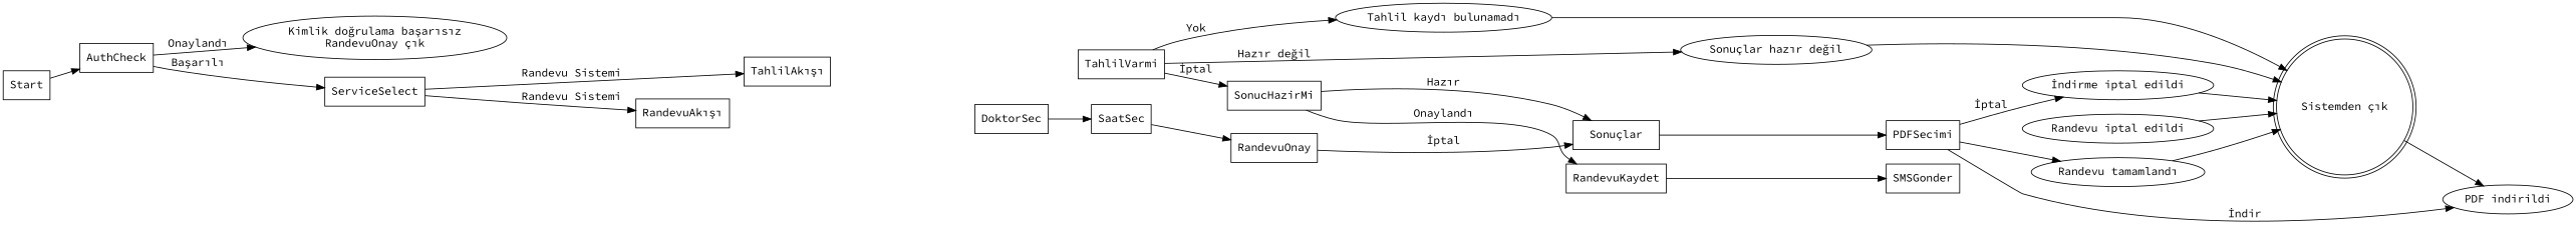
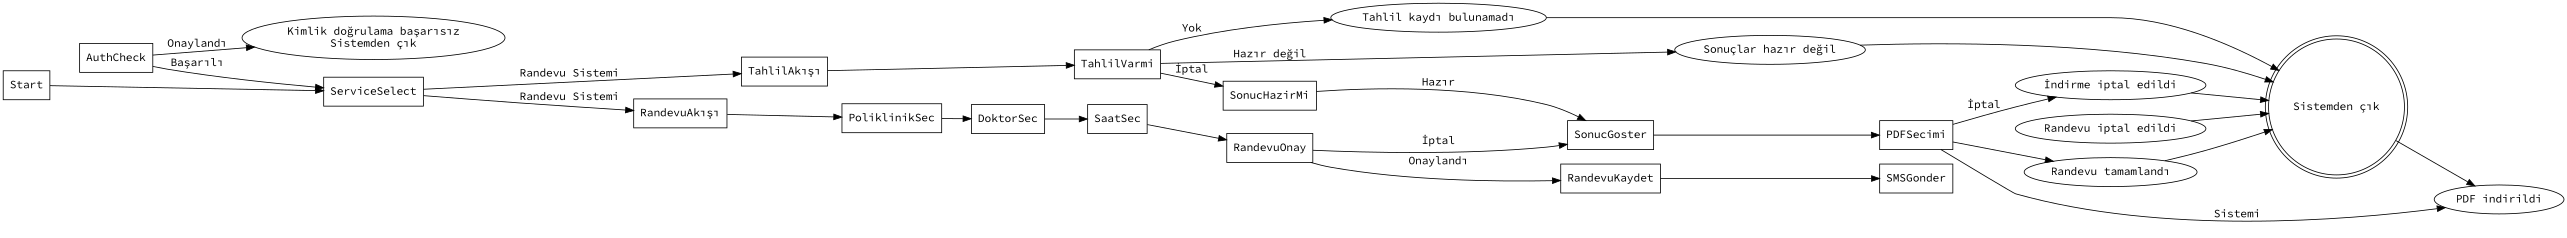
  digraph {
    fontname="Source Code Pro"
    rankdir=LR
    node [fontname="Source Code Pro" shape=box]
    edge [fontname="Source Code Pro"]
    Start
    AuthCheck
-   n3 [label="Kimlik doğrulama başarısız\nRandevuOnay çık" shape=ellipse]
+   n3 [label="Kimlik doğrulama başarısız\nSistemden çık" shape=ellipse]
    ServiceSelect
    "RandevuAkışı"
    "TahlilAkışı"
+   PoliklinikSec
    TahlilVarmi
    DoktorSec
    n10 [label="Tahlil kaydı bulunamadı" shape=ellipse]
    SonucHazirMi
    n12 [label="Sonuçlar hazır değil" shape=ellipse]
    SaatSec
    RandevuOnay
    RandevuKaydet
-   SonucGoster [label="Sonuçlar"]
+   SonucGoster
    SMSGonder
    n18 [label="Randevu iptal edildi" shape=ellipse]
    n19 [label="Sistemden çık" shape=doublecircle]
    n20 [label="PDF indirildi" shape=ellipse]
    n21 [label="Randevu tamamlandı" shape=ellipse]
    PDFSecimi
    n23 [label="İndirme iptal edildi" shape=ellipse]
-   Start -> AuthCheck
+   Start -> ServiceSelect
    AuthCheck -> n3 [label="Onaylandı"]
    AuthCheck -> ServiceSelect [label="Başarılı"]
    ServiceSelect -> "RandevuAkışı" [label="Randevu Sistemi"]
    ServiceSelect -> "TahlilAkışı" [label="Randevu Sistemi"]
+   "RandevuAkışı" -> PoliklinikSec
+   "TahlilAkışı" -> TahlilVarmi
+   PoliklinikSec -> DoktorSec
    TahlilVarmi -> n10 [label=Yok]
    TahlilVarmi -> SonucHazirMi [label="İptal"]
    TahlilVarmi -> n12 [label="Hazır değil"]
    DoktorSec -> SaatSec
    n10 -> n19
    SonucHazirMi -> SonucGoster [label="Hazır"]
    n12 -> n19
    SaatSec -> RandevuOnay
-   SonucHazirMi -> RandevuKaydet [label="Onaylandı"]
+   RandevuOnay -> RandevuKaydet [label="Onaylandı"]
    RandevuOnay -> SonucGoster [label="İptal"]
    RandevuKaydet -> SMSGonder
    SonucGoster -> PDFSecimi
    n18 -> n19
    n19 -> n20
    n21 -> n19
-   PDFSecimi -> n20 [label="İndir"]
+   PDFSecimi -> n20 [label=Sistemi]
    PDFSecimi -> n21
    PDFSecimi -> n23 [label="İptal"]
    n23 -> n19
  }
